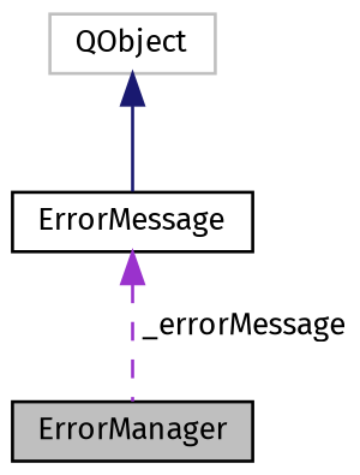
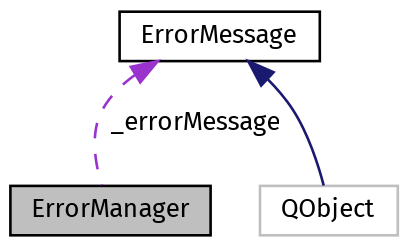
  digraph {
    fontname="Fira Sans"
    node [color=black fillcolor=white fontname="Fira Sans" fontsize=10 shape=record style=filled]
    edge [dir=back fontname="Fira Sans" fontsize=10 labelfontname=Helvetica labelfontsize=10]
    n1 [fillcolor=grey75 fontcolor=black height=0.2 label=ErrorManager width=0.4]
    n2 [color=grey75 height=0.2 label=QObject width=0.4]
    n3 [height=0.2 label=ErrorMessage width=0.4]
-   n2 -> n3 [color=midnightblue style=solid]
+   n3 -> n2 [color=midnightblue style=solid]
    n3 -> n1 [color=darkorchid3 label=" _errorMessage" style=dashed]
  }
